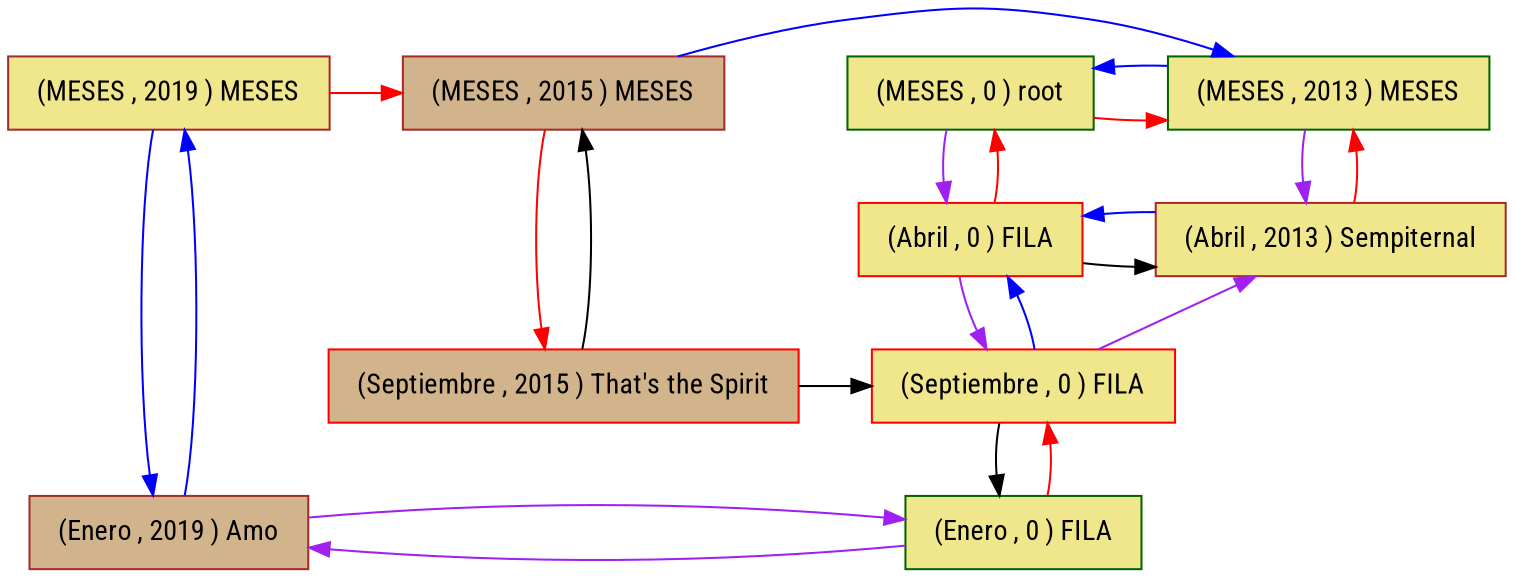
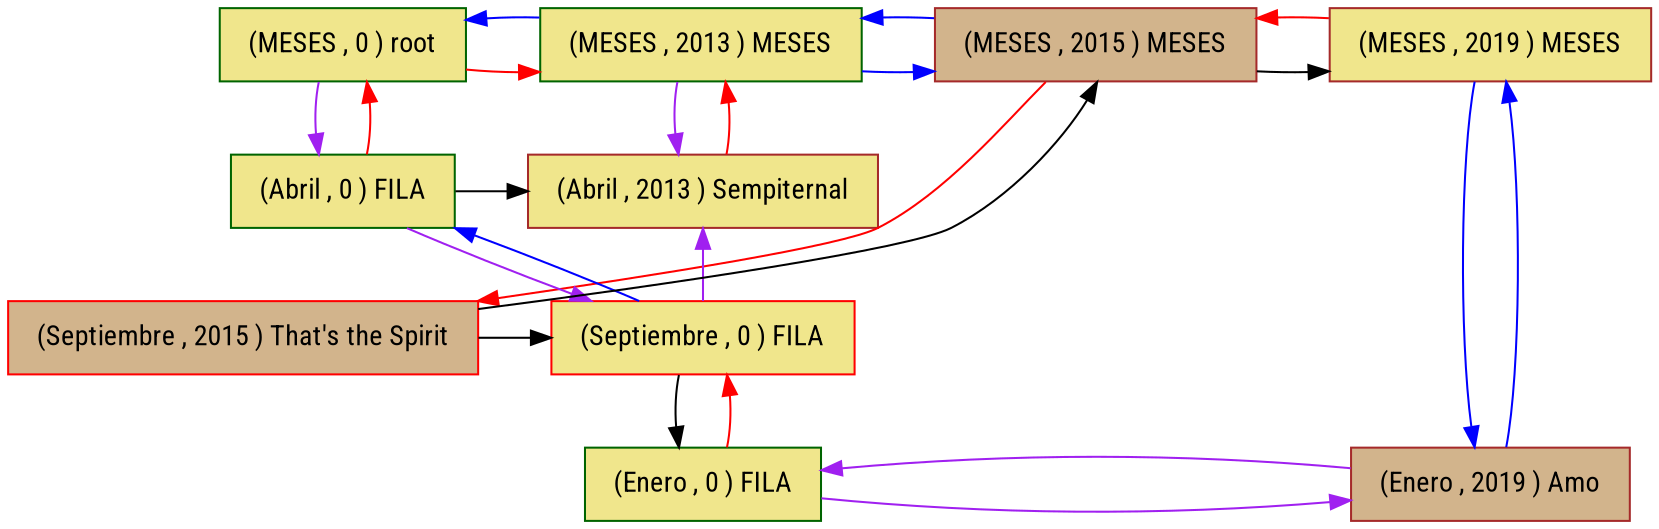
  digraph {
    fontname="Roboto Condensed"
    nodesep=0.5
    rankdir=TB
    node [color=brown fillcolor=khaki fontname="Roboto Condensed" shape=rectangle style=filled]
    edge [color=blue fontname="Roboto Condensed"]
    n1 [color=darkgreen height=0.5 label="  (MESES , 0 ) root  " width=0.5]
    n2 [color=darkgreen height=0.5 label="  (MESES , 2013 ) MESES  " width=0.5]
    n3 [fillcolor=tan height=0.5 label="  (MESES , 2015 ) MESES  " width=0.5]
    n4 [height=0.5 label="  (MESES , 2019 ) MESES  " width=0.5]
-   n5 [color=red height=0.5 label="  (Abril , 0 ) FILA  " width=0.5]
+   n5 [color=darkgreen height=0.5 label="  (Abril , 0 ) FILA  " width=0.5]
    n6 [height=0.5 label="  (Abril , 2013 ) Sempiternal  " width=0.5]
    n7 [color=red height=0.5 label="  (Septiembre , 0 ) FILA  " width=0.5]
    n8 [color=red fillcolor=tan height=0.5 label="  (Septiembre , 2015 ) That's the Spirit  " width=0.5]
    n9 [color=darkgreen height=0.5 label="  (Enero , 0 ) FILA  " width=0.5]
    n10 [fillcolor=tan height=0.5 label="  (Enero , 2019 ) Amo  " width=0.5]
    subgraph sub_1 {
      rank=same
      n1
      n2
      n3
      n4
    }
    subgraph sub_2 {
      rank=same
      n5
      n6
    }
    subgraph sub_3 {
      rank=same
      n7
      n8
    }
    subgraph sub_4 {
      rank=same
      n9
      n10
    }
    n1 -> n2 [color=red]
    n1 -> n5 [color=purple]
    n2 -> n1
+   n2 -> n3
    n2 -> n6 [color=purple]
    n3 -> n2
+   n3 -> n4 [color=black]
    n3 -> n8 [color=red]
    n4 -> n3 [color=red]
    n4 -> n10
    n5 -> n1 [color=red]
    n5 -> n6 [color=black]
    n5 -> n7 [color=purple]
    n6 -> n2 [color=red]
-   n6 -> n5
    n7 -> n5
    n7 -> n6 [color=purple]
    n7 -> n9 [color=black]
    n8 -> n3 [color=black]
    n8 -> n7 [color=black]
    n9 -> n7 [color=red]
    n9 -> n10 [color=purple constraint=false]
    n10 -> n4
    n10 -> n9 [color=purple constraint=false]
  }
